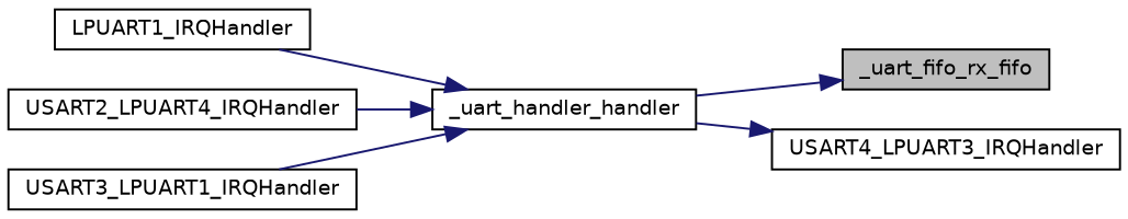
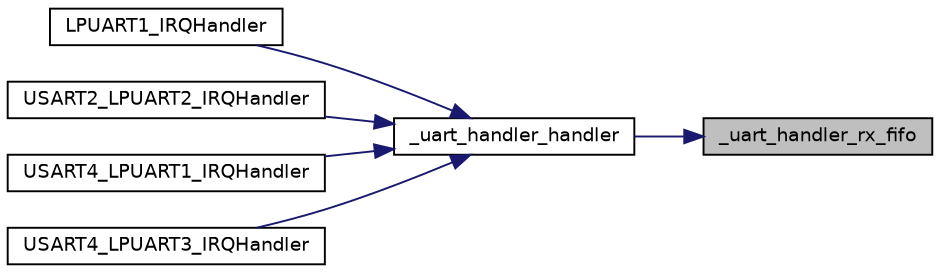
  digraph {
    rankdir=RL
    node [color=black fontname=Helvetica fontsize=10 shape=record]
    edge [color=midnightblue dir=back fontname=Helvetica fontsize=10 labelfontname=Helvetica labelfontsize=10 style=solid]
-   n1 [fillcolor=grey75 fontcolor=black height=0.2 label=_uart_fifo_rx_fifo style=filled width=0.4]
+   n1 [fillcolor=grey75 fontcolor=black height=0.2 label=_uart_handler_rx_fifo style=filled width=0.4]
    n2 [height=0.2 label=_uart_handler_handler width=0.4]
    n3 [height=0.2 label=LPUART1_IRQHandler width=0.4]
-   n4 [height=0.2 label=USART2_LPUART4_IRQHandler width=0.4]
-   n5 [height=0.2 label=USART3_LPUART1_IRQHandler width=0.4]
+   n4 [height=0.2 label=USART2_LPUART2_IRQHandler width=0.4]
+   n5 [height=0.2 label=USART4_LPUART1_IRQHandler width=0.4]
    n6 [height=0.2 label=USART4_LPUART3_IRQHandler width=0.4]
    n1 -> n2
    n2 -> n3
    n2 -> n4
    n2 -> n5
-   n6 -> n2
+   n2 -> n6
  }
